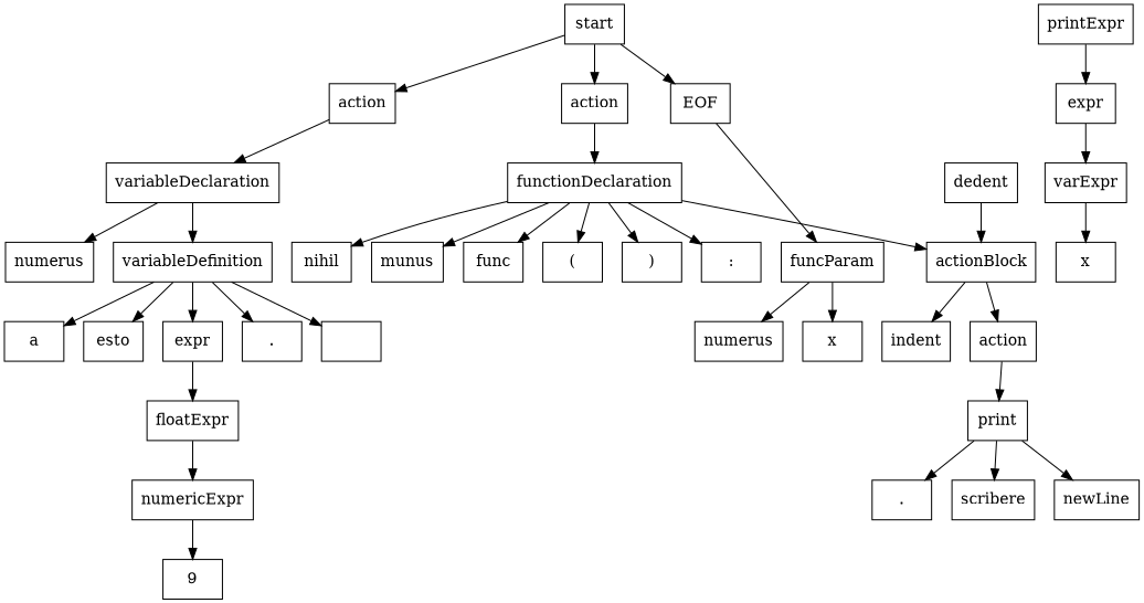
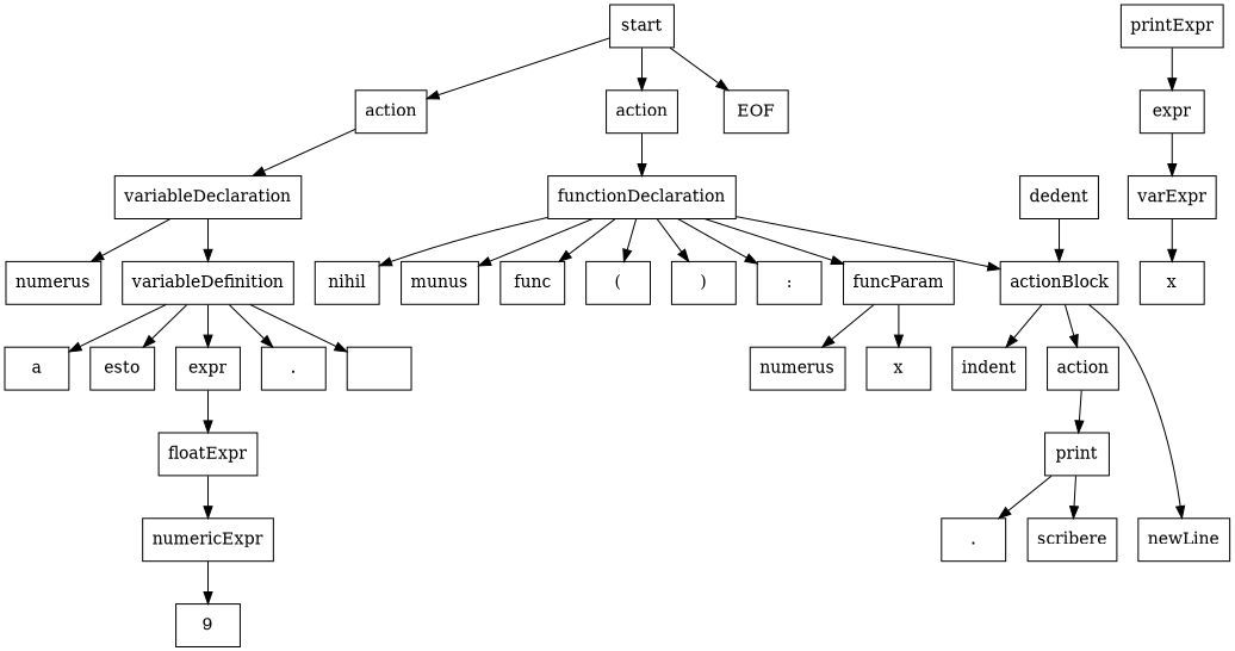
  digraph {
    rankdir=TB
    node [shape=box]
    n1 [label=start]
    n2 [label=action]
    n3 [label=action]
    n4 [label=<EOF>]
    n5 [label=variableDeclaration]
    n6 [label=functionDeclaration]
    n7 [label=numerus]
    n8 [label=variableDefinition]
    n9 [label=a]
    n10 [label=esto]
    n11 [label=expr]
    n12 [label="."]
    n13 [label="\n"]
    n14 [label=floatExpr]
    n15 [label=numericExpr]
    n16 [label=9]
    n17 [label=nihil]
    n18 [label=munus]
    n19 [label=func]
    n20 [label="("]
    n21 [label=funcParam]
    n22 [label=")"]
    n23 [label=":"]
    n24 [label=actionBlock]
    n25 [label=numerus]
    n26 [label=x]
    n27 [label=indent]
    n28 [label=action]
    n29 [label=print]
    n30 [label=dedent]
    n31 [label=scribere]
    n32 [label="."]
    n33 [label=newLine]
    n34 [label=printExpr]
    n35 [label=expr]
    n36 [label=varExpr]
    n37 [label=x]
    n1 -> n2
    n1 -> n3
    n1 -> n4
    n2 -> n5
    n3 -> n6
    n5 -> n7
    n5 -> n8
    n6 -> n17
    n6 -> n18
    n6 -> n19
    n6 -> n20
-   n4 -> n21
+   n6 -> n21
    n6 -> n22
    n6 -> n23
    n6 -> n24
    n8 -> n9
    n8 -> n10
    n8 -> n11
    n8 -> n12
    n8 -> n13
    n11 -> n14
    n14 -> n15
    n15 -> n16
    n21 -> n25
    n21 -> n26
    n24 -> n27
    n24 -> n28
    n28 -> n29
    n29 -> n31
    n29 -> n32
-   n29 -> n33
+   n24 -> n33
    n30 -> n24
    n34 -> n35
    n35 -> n36
    n36 -> n37
  }
